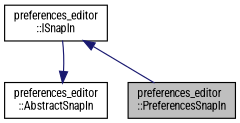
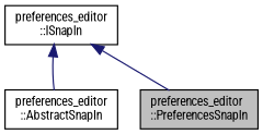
  digraph {
    fontname="Roboto Condensed"
    node [color=black fillcolor=white fontname="Roboto Condensed" fontsize=10 shape=record style=filled]
    edge [color=midnightblue dir=back fontname="Roboto Condensed" fontsize=10 labelfontname=Helvetica labelfontsize=10 style=solid]
    n1 [fillcolor=grey75 fontcolor=black height=0.2 label="preferences_editor\l::PreferencesSnapIn" width=0.4]
    n2 [height=0.2 label="preferences_editor\l::AbstractSnapIn" width=0.4]
    n3 [height=0.2 label="preferences_editor\l::ISnapIn" width=0.4]
    n3 -> n1
-   n2 -> n3
+   n3 -> n2
  }
